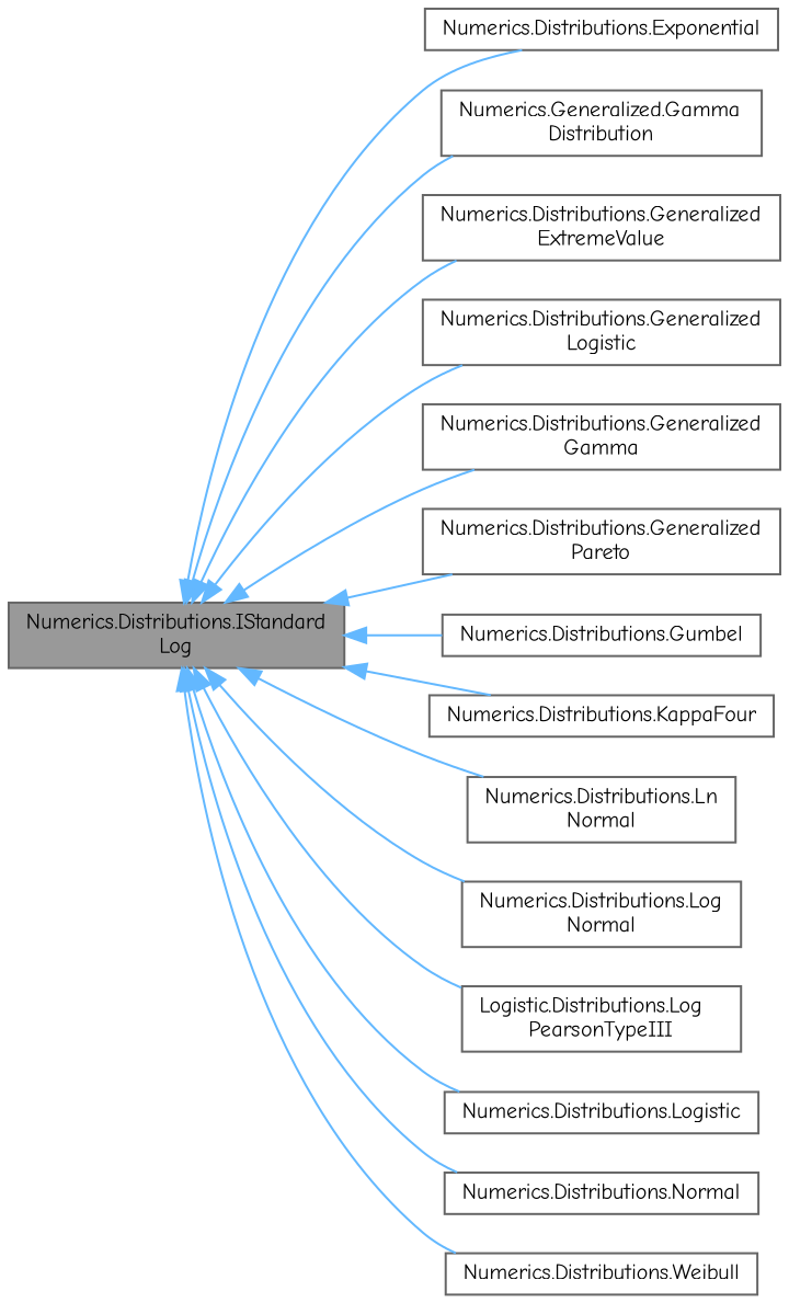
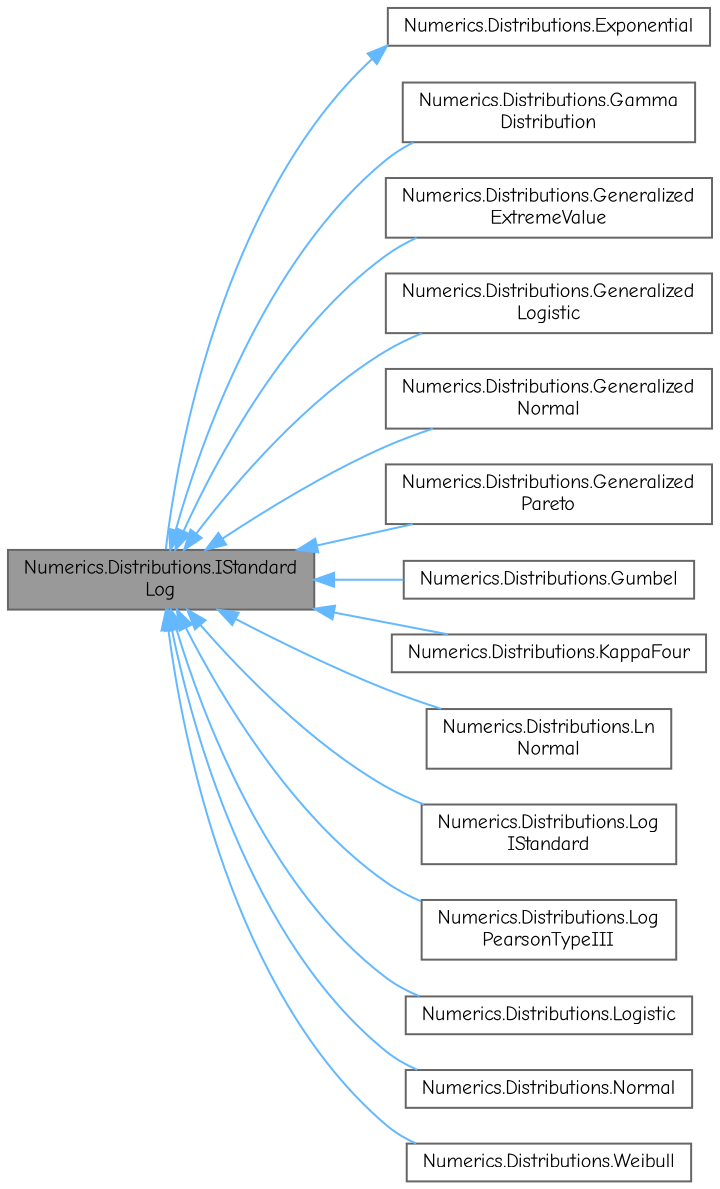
  digraph {
    fontname="Comic Neue"
    rankdir=LR
    node [color=gray40 fillcolor=white fontname="Comic Neue" fontsize=10 shape=box style=filled]
    edge [color=steelblue1 dir=back fontname="Comic Neue" fontsize=10 labelfontname=Helvetica labelfontsize=10 style=solid]
    n1 [fillcolor=grey60 fontcolor=black height=0.2 label="Numerics.Distributions.IStandard\lLog" width=0.4]
    n2 [height=0.2 label="Numerics.Distributions.Exponential" width=0.4]
-   n3 [height=0.2 label="Numerics.Generalized.Gamma\lDistribution" width=0.4]
+   n3 [height=0.2 label="Numerics.Distributions.Gamma\lDistribution" width=0.4]
    n4 [height=0.2 label="Numerics.Distributions.Generalized\lExtremeValue" width=0.4]
    n5 [height=0.2 label="Numerics.Distributions.Generalized\lLogistic" width=0.4]
-   n6 [height=0.2 label="Numerics.Distributions.Generalized\lGamma" width=0.4]
+   n6 [height=0.2 label="Numerics.Distributions.Generalized\lNormal" width=0.4]
    n7 [height=0.2 label="Numerics.Distributions.Generalized\lPareto" width=0.4]
    n8 [height=0.2 label="Numerics.Distributions.Gumbel" width=0.4]
    n9 [height=0.2 label="Numerics.Distributions.KappaFour" width=0.4]
    n10 [height=0.2 label="Numerics.Distributions.Ln\lNormal" width=0.4]
-   n11 [height=0.2 label="Numerics.Distributions.Log\lNormal" width=0.4]
-   n12 [height=0.2 label="Logistic.Distributions.Log\lPearsonTypeIII" width=0.4]
+   n11 [height=0.2 label="Numerics.Distributions.Log\lIStandard" width=0.4]
+   n12 [height=0.2 label="Numerics.Distributions.Log\lPearsonTypeIII" width=0.4]
    n13 [height=0.2 label="Numerics.Distributions.Logistic" width=0.4]
    n14 [height=0.2 label="Numerics.Distributions.Normal" width=0.4]
    n15 [height=0.2 label="Numerics.Distributions.Weibull" width=0.4]
-   n1 -> n2
+   n2 -> n1
    n1 -> n3
    n1 -> n4
    n1 -> n5
    n1 -> n6
    n1 -> n7
    n1 -> n8
    n1 -> n9
    n1 -> n10
    n1 -> n11
    n1 -> n12
    n1 -> n13
    n1 -> n14
    n1 -> n15
  }
